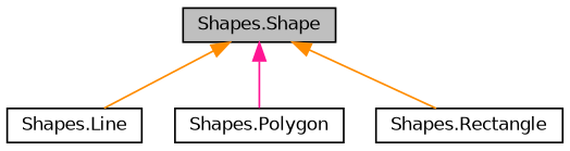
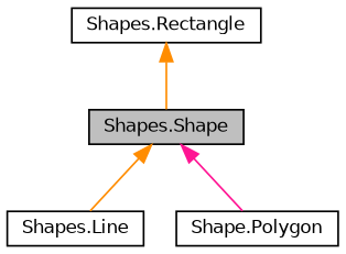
  digraph {
    node [color=black fillcolor=white fontname=Helvetica fontsize=10 shape=record style=filled]
    edge [color=darkorange dir=back fontname=Helvetica fontsize=10 labelfontname=Helvetica labelfontsize=10 style=solid]
    n1 [fillcolor=grey75 fontcolor=black height=0.2 label="Shapes.Shape" width=0.4]
    n2 [height=0.2 label="Shapes.Line" width=0.4]
-   n3 [height=0.2 label="Shapes.Polygon" width=0.4]
+   n3 [height=0.2 label="Shape.Polygon" width=0.4]
    n4 [height=0.2 label="Shapes.Rectangle" width=0.4]
    n1 -> n2
    n1 -> n3 [color=deeppink]
-   n1 -> n4
+   n4 -> n1
  }
